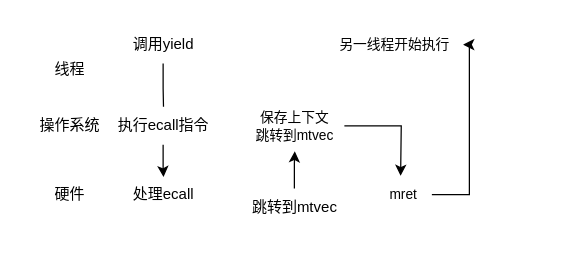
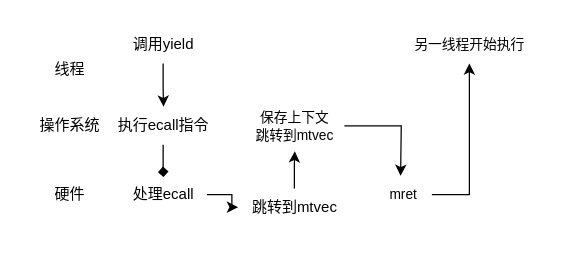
  <mxCell id="0" />
  <mxCell id="1" parent="0" />
  <mxCell id="2" value="线程" style="text;html=1;align=center;verticalAlign=middle;resizable=0;points=[];autosize=1;strokeColor=none;fillColor=none;" vertex="1" parent="1"><mxGeometry x="30" y="40" width="50" height="30" as="geometry" /></mxCell>
  <mxCell id="3" value="操作系统" style="text;html=1;align=center;verticalAlign=middle;resizable=0;points=[];autosize=1;strokeColor=none;fillColor=none;" vertex="1" parent="1"><mxGeometry x="20" y="85" width="70" height="30" as="geometry" /></mxCell>
  <mxCell id="4" value="硬件" style="text;html=1;align=center;verticalAlign=middle;resizable=0;points=[];autosize=1;strokeColor=none;fillColor=none;" vertex="1" parent="1"><mxGeometry x="30" y="140" width="50" height="30" as="geometry" /></mxCell>
  <mxCell id="5" value="调用yield" style="text;html=1;align=center;verticalAlign=middle;resizable=0;points=[];autosize=1;strokeColor=none;fillColor=none;" vertex="1" parent="1"><mxGeometry x="95" y="20" width="70" height="30" as="geometry" /></mxCell>
  <mxCell id="6" value="执行ecall指令" style="text;html=1;align=center;verticalAlign=middle;resizable=0;points=[];autosize=1;strokeColor=none;fillColor=none;" vertex="1" parent="1"><mxGeometry x="80" y="85" width="100" height="30" as="geometry" /></mxCell>
+ <mxCell id="7" style="edgeStyle=orthogonalEdgeStyle;rounded=0;orthogonalLoop=1;jettySize=auto;html=1;" edge="1" parent="1" source="8" target="9"><mxGeometry relative="1" as="geometry" /></mxCell>
  <mxCell id="8" value="处理ecall" style="text;html=1;align=center;verticalAlign=middle;resizable=0;points=[];autosize=1;strokeColor=none;fillColor=none;" vertex="1" parent="1"><mxGeometry x="95" y="140" width="70" height="30" as="geometry" /></mxCell>
  <mxCell id="9" value="跳转到mtvec" style="text;html=1;align=center;verticalAlign=middle;resizable=0;points=[];autosize=1;strokeColor=none;fillColor=none;" vertex="1" parent="1"><mxGeometry x="190" y="150" width="90" height="30" as="geometry" /></mxCell>
  <mxCell id="10" value="" style="edgeStyle=orthogonalEdgeStyle;rounded=0;orthogonalLoop=1;jettySize=auto;html=1;" edge="1" parent="1" source="11"><mxGeometry relative="1" as="geometry"><mxPoint x="320" y="140" as="targetPoint" /></mxGeometry></mxCell>
  <mxCell id="11" value="&lt;span style=&quot;font-size: 11px;&quot;&gt;保存上下文&lt;/span&gt;&lt;br&gt;&lt;div&gt;&lt;span style=&quot;font-size: 11px;&quot;&gt;跳转到mtvec&lt;/span&gt;&lt;/div&gt;" style="text;html=1;align=center;verticalAlign=middle;resizable=0;points=[];autosize=1;strokeColor=none;fillColor=none;" vertex="1" parent="1"><mxGeometry x="195" y="80" width="80" height="40" as="geometry" /></mxCell>
  <mxCell id="12" value="" style="edgeStyle=orthogonalEdgeStyle;rounded=0;orthogonalLoop=1;jettySize=auto;html=1;" edge="1" parent="1" target="14"><mxGeometry relative="1" as="geometry"><mxPoint x="345" y="155" as="sourcePoint" /><Array as="points"><mxPoint x="375" y="155" /></Array></mxGeometry></mxCell>
  <mxCell id="13" value="&lt;span style=&quot;font-size: 11px;&quot;&gt;mret&lt;/span&gt;" style="text;html=1;align=center;verticalAlign=middle;resizable=0;points=[];autosize=1;strokeColor=none;fillColor=none;" vertex="1" parent="1"><mxGeometry x="297" y="140" width="50" height="30" as="geometry" /></mxCell>
- <mxCell id="14" value="&lt;span style=&quot;font-size: 11px;&quot;&gt;另一线程开始执行&lt;/span&gt;" style="text;html=1;align=center;verticalAlign=middle;resizable=0;points=[];autosize=1;strokeColor=none;fillColor=none;" vertex="1" parent="1"><mxGeometry x="260" y="20" width="110" height="30" as="geometry" /></mxCell>
- <mxCell id="15" style="edgeStyle=orthogonalEdgeStyle;rounded=0;orthogonalLoop=1;jettySize=auto;html=1;entryX=0.503;entryY=-0.011;entryDx=0;entryDy=0;entryPerimeter=0;endArrow=none;" edge="1" parent="1" source="5" target="6"><mxGeometry relative="1" as="geometry" /></mxCell>
- <mxCell id="16" style="edgeStyle=orthogonalEdgeStyle;rounded=0;orthogonalLoop=1;jettySize=auto;html=1;entryX=0.505;entryY=0.033;entryDx=0;entryDy=0;entryPerimeter=0;" edge="1" parent="1" source="6" target="8"><mxGeometry relative="1" as="geometry" /></mxCell>
+ <mxCell id="14" value="&lt;span style=&quot;font-size: 11px;&quot;&gt;另一线程开始执行&lt;/span&gt;" style="text;html=1;align=center;verticalAlign=middle;resizable=0;points=[];autosize=1;strokeColor=none;fillColor=none;" vertex="1" parent="1"><mxGeometry x="320" y="20" width="110" height="30" as="geometry" /></mxCell>
+ <mxCell id="15" style="edgeStyle=orthogonalEdgeStyle;rounded=0;orthogonalLoop=1;jettySize=auto;html=1;entryX=0.503;entryY=-0.011;entryDx=0;entryDy=0;entryPerimeter=0;" edge="1" parent="1" source="5" target="6"><mxGeometry relative="1" as="geometry" /></mxCell>
+ <mxCell id="16" style="edgeStyle=orthogonalEdgeStyle;rounded=0;orthogonalLoop=1;jettySize=auto;html=1;entryX=0.505;entryY=0.033;entryDx=0;entryDy=0;entryPerimeter=0;endArrow=diamond;" edge="1" parent="1" source="6" target="8"><mxGeometry relative="1" as="geometry" /></mxCell>
  <mxCell id="17" style="edgeStyle=orthogonalEdgeStyle;rounded=0;orthogonalLoop=1;jettySize=auto;html=1;entryX=0.692;entryY=1.008;entryDx=0;entryDy=0;entryPerimeter=0;" edge="1" parent="1" source="9"><mxGeometry relative="1" as="geometry"><mxPoint x="235.36" y="120.32" as="targetPoint" /></mxGeometry></mxCell>
